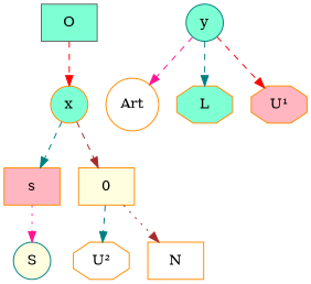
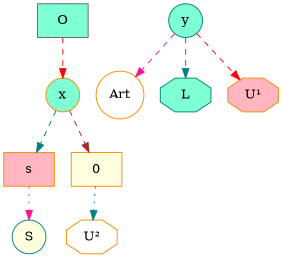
  digraph {
    node [color=darkorange fillcolor=aquamarine shape=box style=filled]
    edge [color=teal style=dashed]
    O [color=gray40]
    x [shape=circle]
    s [fillcolor=lightpink]
    n4 [fillcolor=lightyellow label=0]
    y [color=teal shape=circle]
    Art [fillcolor=white shape=circle]
-   L [shape=octagon]
+   L [color=teal shape=octagon]
    "U¹" [fillcolor=lightpink shape=octagon]
    S [color=teal fillcolor=lightyellow shape=circle]
    "U²" [fillcolor=white shape=octagon]
-   N [fillcolor=white]
    O -> x [color=red]
    x -> s
    x -> n4 [color=brown]
    s -> S [color=deeppink style=dotted]
-   n4 -> "U²"
-   n4 -> N [color=brown style=dotted]
+   n4 -> "U²" [style=dotted]
    y -> Art [color=deeppink]
    y -> L
    y -> "U¹" [color=red]
  }
